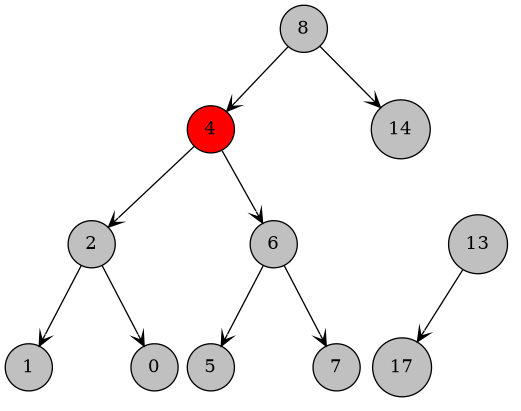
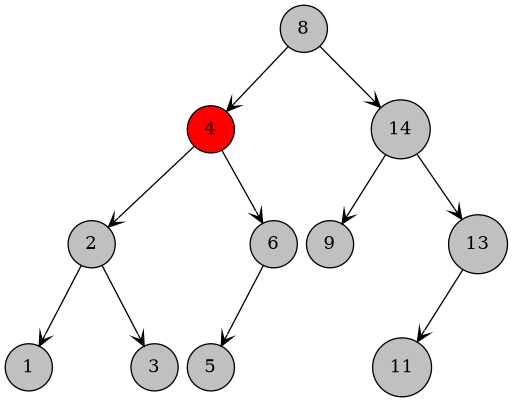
  digraph {
    nodesep=0.1
    node [fillcolor=gray labelcolor=white shape=circle style=filled]
    edge [arrowhead=vee]
    8 [group=8]
    4 [fillcolor=red group=4]
    _8 [group=8 style=invis width=0]
    n4 [group=10 label=14]
    2 [group=2]
    _4 [group=4 style=invis width=0]
    6 [group=6]
+   9
    _10 [group=10 style=invis width=0]
    n10 [group=12 label=13]
    1
    _2 [group=2 style=invis width=0]
-   3 [label=0]
+   3
    5
    _6 [group=6 style=invis width=0]
-   7
-   11 [label=17]
+   11
    _12 [group=12 style=invis width=0]
    8 -> 4
    8 -> _8 [style=invis]
    8 -> n4
    4 -> 2
    4 -> _4 [style=invis]
    4 -> 6
+   n4 -> 9
    n4 -> _10 [style=invis]
+   n4 -> n10
    2 -> 1
    2 -> _2 [style=invis]
    2 -> 3
    6 -> 5
    6 -> _6 [style=invis]
-   6 -> 7
    n10 -> 11
    n10 -> _12 [style=invis]
  }
